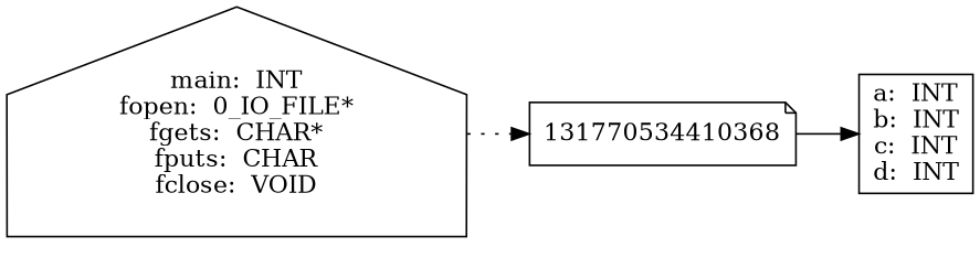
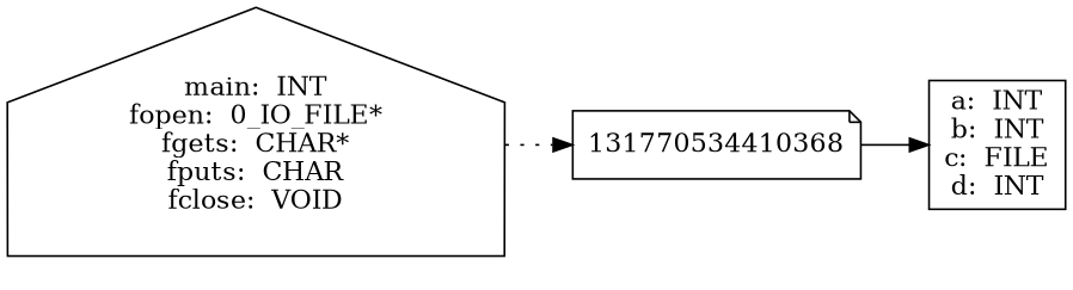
  digraph {
    rankdir=LR
    n1 [label="main:  INT\nfopen:  0_IO_FILE*\nfgets:  CHAR*\nfputs:  CHAR\nfclose:  VOID" shape=house]
    131770534410368 [shape=note]
-   n3 [label="a:  INT\nb:  INT\nc:  INT\nd:  INT" shape=box]
+   n3 [label="a:  INT\nb:  INT\nc:  FILE\nd:  INT" shape=box]
    n1 -> 131770534410368 [style=dotted]
    131770534410368 -> n3 [style=solid]
  }
